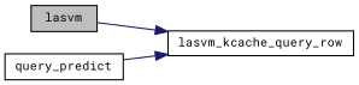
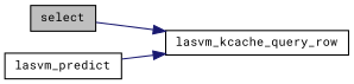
  digraph {
    fontname="Roboto Mono"
    rankdir=LR
    node [color=black fillcolor=white fontname="Roboto Mono" fontsize=10 shape=record style=filled]
    edge [color=midnightblue fontname="Roboto Mono" fontsize=10 labelfontname=Helvetica labelfontsize=10 style=solid]
-   n1 [fillcolor=grey75 fontcolor=black height=0.2 label=lasvm width=0.4]
+   n1 [fillcolor=grey75 fontcolor=black height=0.2 label=select width=0.4]
    n2 [height=0.2 label=lasvm_kcache_query_row width=0.4]
-   n3 [height=0.2 label=query_predict width=0.4]
+   n3 [height=0.2 label=lasvm_predict width=0.4]
    n1 -> n2
    n3 -> n2
  }
